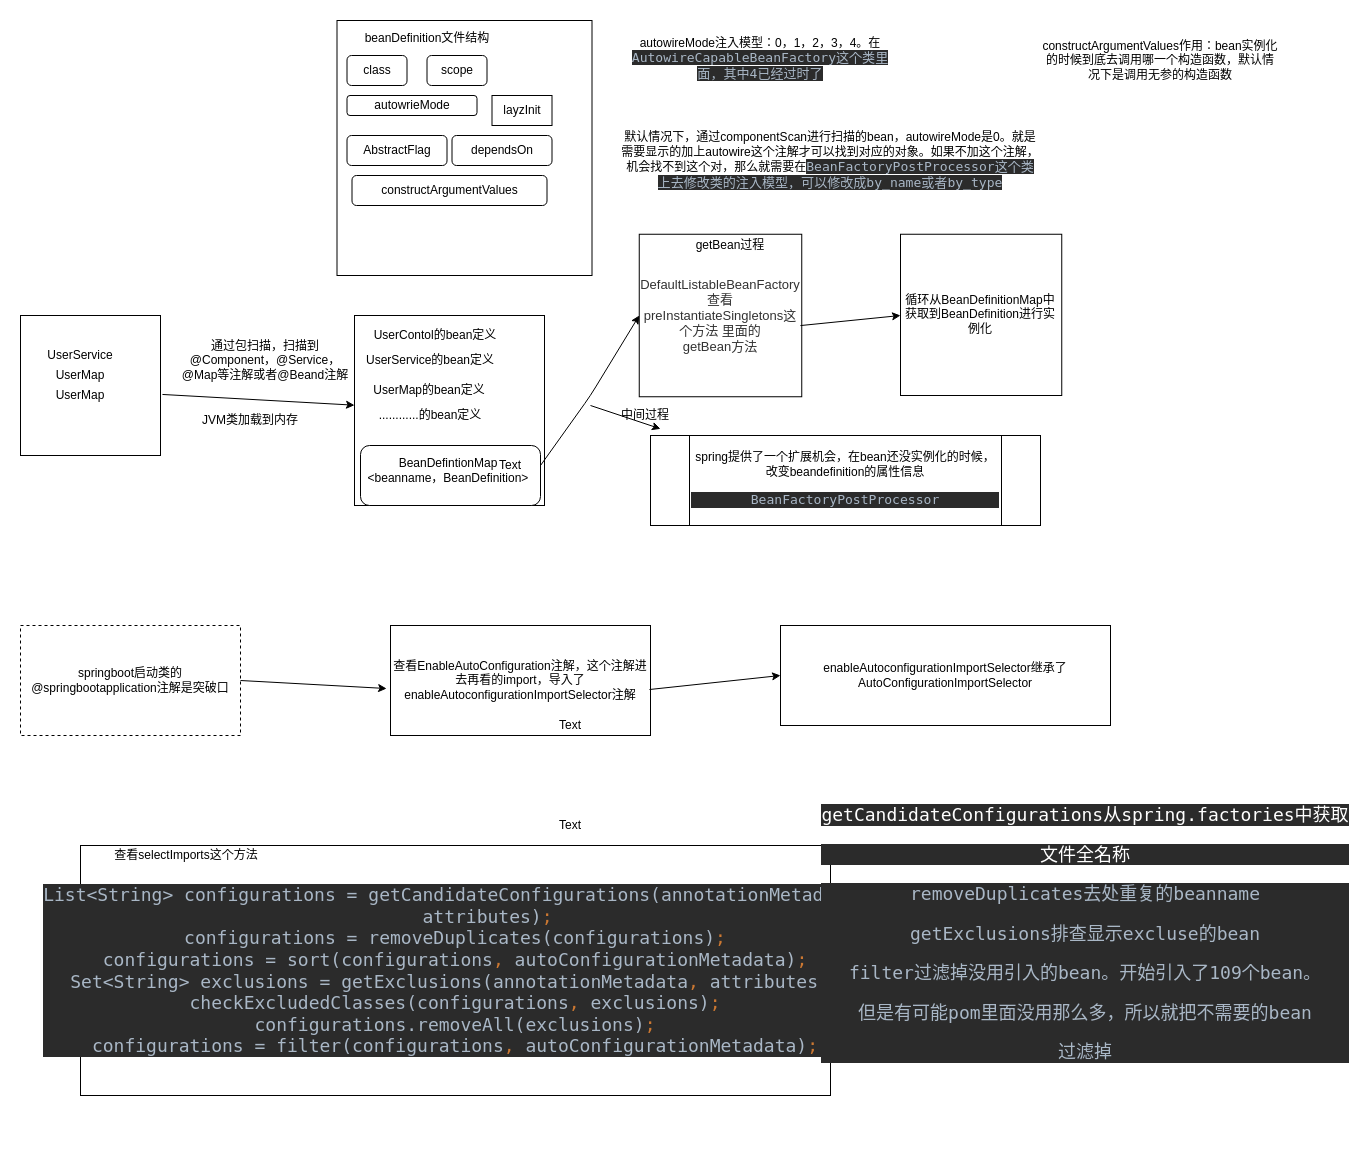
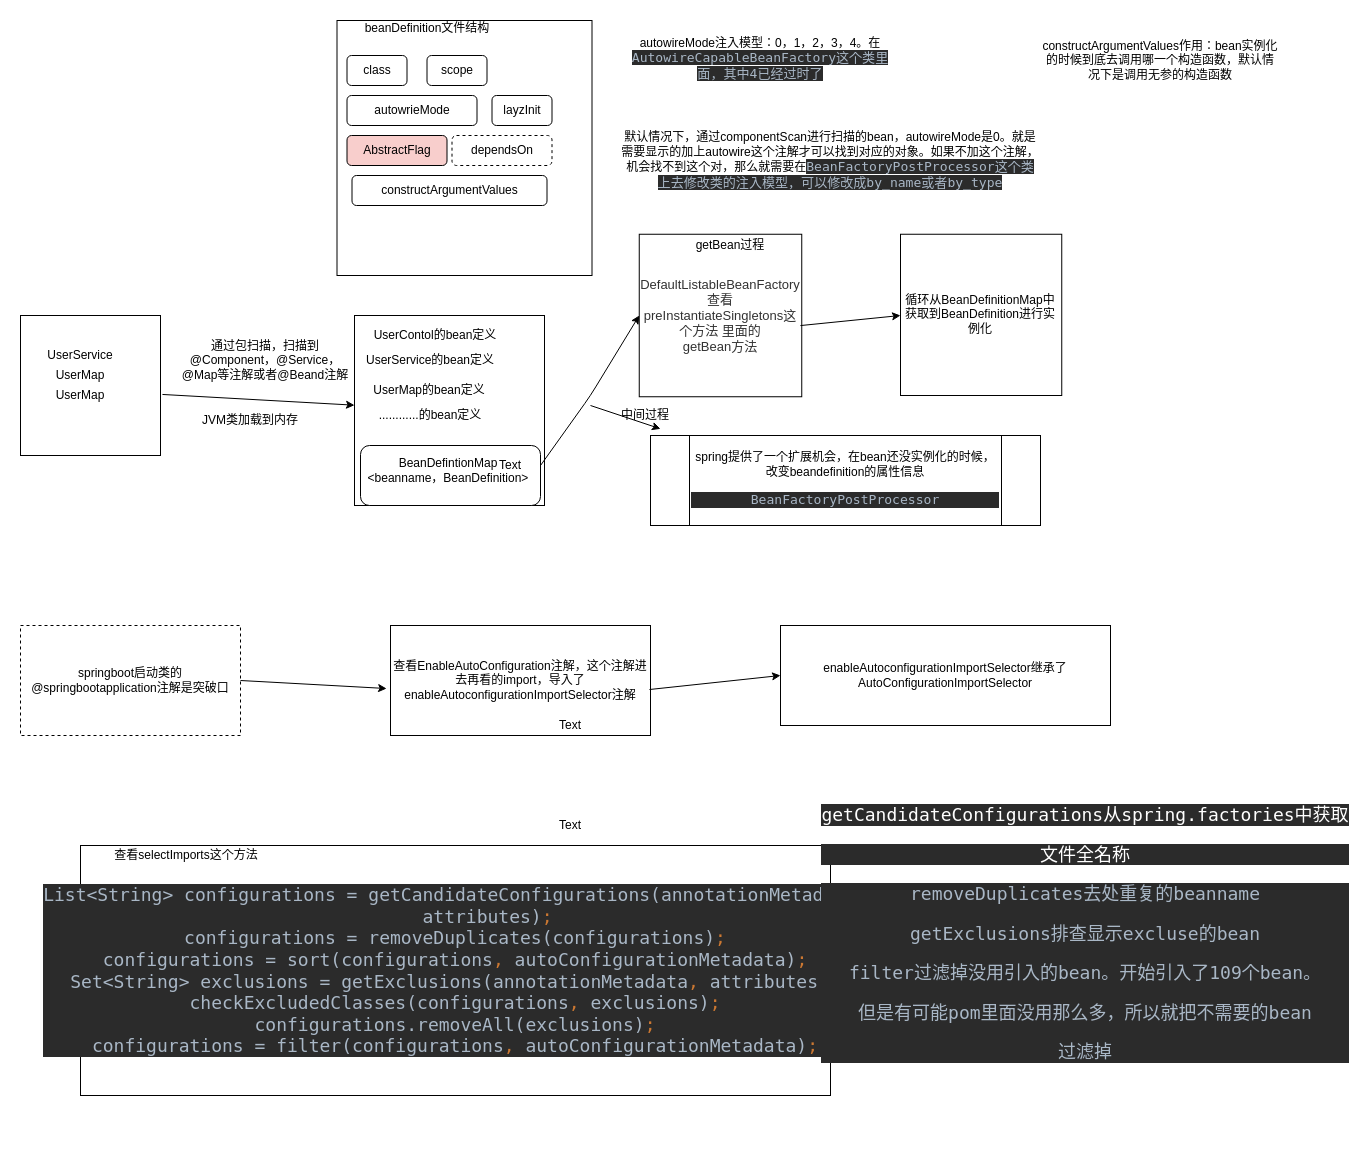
  <mxCell id="0" />
  <mxCell id="1" parent="0" />
  <mxCell id="2" value="" style="whiteSpace=wrap;html=1;aspect=fixed;" parent="1" vertex="1"><mxGeometry x="20" y="315" width="140" height="140" as="geometry" /></mxCell>
  <mxCell id="3" value="UserService" style="text;html=1;strokeColor=none;fillColor=none;align=center;verticalAlign=middle;whiteSpace=wrap;rounded=0;" parent="1" vertex="1"><mxGeometry x="40" y="345" width="80" height="20" as="geometry" /></mxCell>
  <mxCell id="4" value="UserMap" style="text;html=1;strokeColor=none;fillColor=none;align=center;verticalAlign=middle;whiteSpace=wrap;rounded=0;" parent="1" vertex="1"><mxGeometry x="40" y="365" width="80" height="20" as="geometry" /></mxCell>
  <mxCell id="5" value="UserMap" style="text;html=1;strokeColor=none;fillColor=none;align=center;verticalAlign=middle;whiteSpace=wrap;rounded=0;" parent="1" vertex="1"><mxGeometry x="40" y="385" width="80" height="20" as="geometry" /></mxCell>
  <mxCell id="6" value="" style="whiteSpace=wrap;html=1;aspect=fixed;" parent="1" vertex="1"><mxGeometry x="354" y="315" width="190" height="190" as="geometry" /></mxCell>
  <mxCell id="7" value="" style="endArrow=classic;html=1;exitX=1.014;exitY=0.564;exitDx=0;exitDy=0;exitPerimeter=0;" parent="1" source="2" target="6" edge="1"><mxGeometry width="50" height="50" relative="1" as="geometry"><mxPoint x="160" y="435" as="sourcePoint" /><mxPoint x="210" y="385" as="targetPoint" /><Array as="points" /></mxGeometry></mxCell>
  <mxCell id="8" value="通过包扫描，扫描到@Component，@Service，@Map等注解或者@Beand注解" style="text;html=1;strokeColor=none;fillColor=none;align=center;verticalAlign=middle;whiteSpace=wrap;rounded=0;" parent="1" vertex="1"><mxGeometry x="180" y="335" width="170" height="50" as="geometry" /></mxCell>
  <mxCell id="9" value="JVM类加载到内存" style="text;html=1;strokeColor=none;fillColor=none;align=center;verticalAlign=middle;whiteSpace=wrap;rounded=0;" parent="1" vertex="1"><mxGeometry x="180" y="405" width="140" height="30" as="geometry" /></mxCell>
  <mxCell id="10" value="UserContol的bean定义" style="text;html=1;strokeColor=none;fillColor=none;align=center;verticalAlign=middle;whiteSpace=wrap;rounded=0;" parent="1" vertex="1"><mxGeometry x="370" y="325" width="130" height="20" as="geometry" /></mxCell>
  <mxCell id="11" value="UserService的bean定义" style="text;html=1;strokeColor=none;fillColor=none;align=center;verticalAlign=middle;whiteSpace=wrap;rounded=0;" parent="1" vertex="1"><mxGeometry x="360" y="350" width="140" height="20" as="geometry" /></mxCell>
  <mxCell id="12" value="UserMap的bean定义" style="text;html=1;strokeColor=none;fillColor=none;align=center;verticalAlign=middle;whiteSpace=wrap;rounded=0;" parent="1" vertex="1"><mxGeometry x="364" y="380" width="130" height="20" as="geometry" /></mxCell>
  <mxCell id="13" value="............的bean定义" style="text;html=1;strokeColor=none;fillColor=none;align=center;verticalAlign=middle;whiteSpace=wrap;rounded=0;" parent="1" vertex="1"><mxGeometry x="365" y="405" width="130" height="20" as="geometry" /></mxCell>
  <mxCell id="14" value="" style="rounded=1;whiteSpace=wrap;html=1;" parent="1" vertex="1"><mxGeometry x="360" y="445" width="180" height="60" as="geometry" /></mxCell>
  <mxCell id="15" value="BeanDefintionMap&lt;br&gt;&amp;lt;beanname，BeanDefinition&amp;gt;" style="text;html=1;strokeColor=none;fillColor=none;align=center;verticalAlign=middle;whiteSpace=wrap;rounded=0;" parent="1" vertex="1"><mxGeometry x="360" y="455" width="176" height="30" as="geometry" /></mxCell>
  <mxCell id="16" value="" style="whiteSpace=wrap;html=1;aspect=fixed;" parent="1" vertex="1"><mxGeometry x="336.5" y="20" width="255" height="255" as="geometry" /></mxCell>
- <mxCell id="17" value="beanDefinition文件结构" style="text;html=1;strokeColor=none;fillColor=none;align=center;verticalAlign=middle;whiteSpace=wrap;rounded=0;" parent="1" vertex="1"><mxGeometry x="356.5" y="30" width="140" height="15" as="geometry" /></mxCell>
+ <mxCell id="17" value="beanDefinition文件结构" style="text;html=1;strokeColor=none;fillColor=none;align=center;verticalAlign=middle;whiteSpace=wrap;rounded=0;" parent="1" vertex="1"><mxGeometry x="356.5" y="20" width="140" height="15" as="geometry" /></mxCell>
  <mxCell id="18" value="class" style="rounded=1;whiteSpace=wrap;html=1;" parent="1" vertex="1"><mxGeometry x="346.5" y="55" width="60" height="30" as="geometry" /></mxCell>
  <mxCell id="19" value="scope" style="rounded=1;whiteSpace=wrap;html=1;" parent="1" vertex="1"><mxGeometry x="426.5" y="55" width="60" height="30" as="geometry" /></mxCell>
- <mxCell id="20" value="autowrieMode" style="rounded=1;whiteSpace=wrap;html=1;" parent="1" vertex="1"><mxGeometry x="346.5" y="95" width="130" height="20" as="geometry" /></mxCell>
- <mxCell id="21" value="layzInit" style="whiteSpace=wrap;html=1;rounded=0;" parent="1" vertex="1"><mxGeometry x="491.5" y="95" width="60" height="30" as="geometry" /></mxCell>
- <mxCell id="22" value="AbstractFlag" style="rounded=1;whiteSpace=wrap;html=1;" parent="1" vertex="1"><mxGeometry x="346.5" y="135" width="100" height="30" as="geometry" /></mxCell>
- <mxCell id="23" value="dependsOn" style="rounded=1;whiteSpace=wrap;html=1;" parent="1" vertex="1"><mxGeometry x="451.5" y="135" width="100" height="30" as="geometry" /></mxCell>
+ <mxCell id="20" value="autowrieMode" style="rounded=1;whiteSpace=wrap;html=1;" parent="1" vertex="1"><mxGeometry x="346.5" y="95" width="130" height="30" as="geometry" /></mxCell>
+ <mxCell id="21" value="layzInit" style="rounded=1;whiteSpace=wrap;html=1;" parent="1" vertex="1"><mxGeometry x="491.5" y="95" width="60" height="30" as="geometry" /></mxCell>
+ <mxCell id="22" value="AbstractFlag" style="rounded=1;whiteSpace=wrap;html=1;fillColor=#f8cecc;" parent="1" vertex="1"><mxGeometry x="346.5" y="135" width="100" height="30" as="geometry" /></mxCell>
+ <mxCell id="23" value="dependsOn" style="rounded=1;whiteSpace=wrap;html=1;dashed=1;" parent="1" vertex="1"><mxGeometry x="451.5" y="135" width="100" height="30" as="geometry" /></mxCell>
  <mxCell id="24" value="constructArgumentValues" style="rounded=1;whiteSpace=wrap;html=1;" parent="1" vertex="1"><mxGeometry x="351.5" y="175" width="195" height="30" as="geometry" /></mxCell>
  <mxCell id="25" value="" style="whiteSpace=wrap;html=1;aspect=fixed;" parent="1" vertex="1"><mxGeometry x="638.75" y="233.75" width="162.5" height="162.5" as="geometry" /></mxCell>
  <mxCell id="26" value="getBean过程" style="text;html=1;strokeColor=none;fillColor=none;align=center;verticalAlign=middle;whiteSpace=wrap;rounded=0;" parent="1" vertex="1"><mxGeometry x="660" y="235" width="140" height="20" as="geometry" /></mxCell>
  <mxCell id="27" value="Text" style="text;html=1;strokeColor=none;fillColor=none;align=center;verticalAlign=middle;whiteSpace=wrap;rounded=0;" parent="1" vertex="1"><mxGeometry x="490" y="455" width="40" height="20" as="geometry" /></mxCell>
  <mxCell id="28" value="&lt;span style=&quot;color: rgb(50 , 50 , 50) ; font-size: 13px ; background-color: rgba(255 , 255 , 255 , 0.01)&quot;&gt;DefaultListableBeanFactory&lt;br&gt;&lt;/span&gt;&lt;span style=&quot;color: rgb(50 , 50 , 50) ; font-size: 13px ; background-color: rgba(255 , 255 , 255 , 0.01)&quot;&gt;查看preInstantiateSingletons这个方法 里面的&lt;/span&gt;&lt;div style=&quot;resize: none ; outline: 0px ; font-size: 13px ; color: rgb(50 , 50 , 50)&quot;&gt;getBean方法&lt;/div&gt;" style="text;html=1;strokeColor=none;fillColor=none;align=center;verticalAlign=middle;whiteSpace=wrap;rounded=0;" parent="1" vertex="1"><mxGeometry x="660" y="275" width="120" height="80" as="geometry" /></mxCell>
  <mxCell id="29" value="" style="whiteSpace=wrap;html=1;aspect=fixed;" parent="1" vertex="1"><mxGeometry x="900" y="233.75" width="161.25" height="161.25" as="geometry" /></mxCell>
  <mxCell id="30" value="循环从BeanDefinitionMap中获取到BeanDefinition进行实例化" style="text;html=1;strokeColor=none;fillColor=none;align=center;verticalAlign=middle;whiteSpace=wrap;rounded=0;" parent="1" vertex="1"><mxGeometry x="900" y="233.75" width="160" height="161.25" as="geometry" /></mxCell>
  <mxCell id="31" value="" style="endArrow=classic;html=1;entryX=0;entryY=0.5;entryDx=0;entryDy=0;" parent="1" target="25" edge="1"><mxGeometry width="50" height="50" relative="1" as="geometry"><mxPoint x="540" y="465" as="sourcePoint" /><mxPoint x="590" y="415" as="targetPoint" /><Array as="points"><mxPoint x="590" y="395" /></Array></mxGeometry></mxCell>
  <mxCell id="32" value="" style="endArrow=classic;html=1;exitX=0.992;exitY=0.562;exitDx=0;exitDy=0;exitPerimeter=0;" parent="1" source="25" edge="1"><mxGeometry width="50" height="50" relative="1" as="geometry"><mxPoint x="850" y="365" as="sourcePoint" /><mxPoint x="900" y="315" as="targetPoint" /></mxGeometry></mxCell>
  <mxCell id="33" value="" style="shape=process;whiteSpace=wrap;html=1;backgroundOutline=1;" parent="1" vertex="1"><mxGeometry x="650" y="435" width="390" height="90" as="geometry" /></mxCell>
  <mxCell id="34" value="" style="endArrow=classic;html=1;" parent="1" edge="1"><mxGeometry width="50" height="50" relative="1" as="geometry"><mxPoint x="590" y="405" as="sourcePoint" /><mxPoint x="660" y="428.333" as="targetPoint" /></mxGeometry></mxCell>
  <mxCell id="35" value="spring提供了一个扩展机会，在bean还没实例化的时候，改变beandefinition的属性信息&lt;br&gt;&lt;pre style=&quot;background-color: #2b2b2b ; color: #a9b7c6 ; font-family: &amp;#34;jetbrains mono&amp;#34; , monospace ; font-size: 9.8pt&quot;&gt;BeanFactoryPostProcessor&lt;/pre&gt;" style="text;html=1;strokeColor=none;fillColor=none;align=center;verticalAlign=middle;whiteSpace=wrap;rounded=0;" parent="1" vertex="1"><mxGeometry x="690" y="445" width="310" height="80" as="geometry" /></mxCell>
  <mxCell id="36" value="中间过程" style="text;html=1;strokeColor=none;fillColor=none;align=center;verticalAlign=middle;whiteSpace=wrap;rounded=0;" parent="1" vertex="1"><mxGeometry x="570" y="405" width="150" height="20" as="geometry" /></mxCell>
  <mxCell id="37" value="autowireMode注入模型：0，1，2，3，4。在&lt;span style=&quot;background-color: rgb(43 , 43 , 43) ; color: rgb(169 , 183 , 198) ; font-family: &amp;#34;jetbrains mono&amp;#34; , monospace ; font-size: 9.8pt&quot;&gt;AutowireCapableBeanFactory这个类里面，其中4已经过时了&lt;/span&gt;" style="text;html=1;strokeColor=none;fillColor=none;align=center;verticalAlign=middle;whiteSpace=wrap;rounded=0;" parent="1" vertex="1"><mxGeometry x="620" y="20" width="280" height="75" as="geometry" /></mxCell>
  <mxCell id="38" value="默认情况下，通过componentScan进行扫描的bean，autowireMode是0。就是需要显示的加上autowire这个注解才可以找到对应的对象。如果不加这个注解，机会找不到这个对，那么就需要在&lt;span style=&quot;background-color: rgb(43 , 43 , 43) ; color: rgb(169 , 183 , 198) ; font-family: &amp;#34;jetbrains mono&amp;#34; , monospace ; font-size: 9.8pt&quot;&gt;BeanFactoryPostProcessor这个类上去修改类的注入模型，可以修改成by_name或者by_type&lt;/span&gt;" style="text;html=1;strokeColor=none;fillColor=none;align=center;verticalAlign=middle;whiteSpace=wrap;rounded=0;" parent="1" vertex="1"><mxGeometry x="620" y="115" width="420" height="90" as="geometry" /></mxCell>
  <mxCell id="39" value="constructArgumentValues作用：bean实例化的时候到底去调用哪一个构造函数，默认情况下是调用无参的构造函数" style="text;html=1;strokeColor=none;fillColor=none;align=center;verticalAlign=middle;whiteSpace=wrap;rounded=0;" parent="1" vertex="1"><mxGeometry x="1040" y="35" width="240" height="50" as="geometry" /></mxCell>
  <mxCell id="40" value="springboot启动类的@springbootapplication注解是突破口" style="rounded=0;whiteSpace=wrap;html=1;dashed=1;" vertex="1" parent="1"><mxGeometry x="20" y="625" width="220" height="110" as="geometry" /></mxCell>
  <mxCell id="41" value="查看EnableAutoConfiguration注解，这个注解进去再看的import，导入了enableAutoconfigurationImportSelector注解" style="rounded=0;whiteSpace=wrap;html=1;" vertex="1" parent="1"><mxGeometry x="390" y="625" width="260" height="110" as="geometry" /></mxCell>
  <mxCell id="42" value="&lt;span style=&quot;white-space: normal&quot;&gt;enableAutoconfigurationImportSelector继承了AutoConfigurationImportSelector&lt;/span&gt;" style="rounded=0;whiteSpace=wrap;html=1;" vertex="1" parent="1"><mxGeometry x="780" y="625" width="330" height="100" as="geometry" /></mxCell>
  <mxCell id="43" value="" style="endArrow=classic;html=1;entryX=-0.015;entryY=0.573;entryDx=0;entryDy=0;entryPerimeter=0;exitX=1;exitY=0.5;exitDx=0;exitDy=0;" edge="1" parent="1" source="40" target="41"><mxGeometry width="50" height="50" relative="1" as="geometry"><mxPoint x="220" y="725" as="sourcePoint" /><mxPoint x="270" y="675" as="targetPoint" /></mxGeometry></mxCell>
  <mxCell id="44" value="" style="endArrow=classic;html=1;entryX=0;entryY=0.5;entryDx=0;entryDy=0;exitX=0.996;exitY=0.582;exitDx=0;exitDy=0;exitPerimeter=0;" edge="1" parent="1" source="41" target="42"><mxGeometry width="50" height="50" relative="1" as="geometry"><mxPoint x="650" y="725" as="sourcePoint" /><mxPoint x="700" y="675" as="targetPoint" /></mxGeometry></mxCell>
  <mxCell id="45" value="&lt;pre style=&quot;background-color: #2b2b2b ; color: #a9b7c6 ; font-family: &amp;#34;jetbrains mono&amp;#34; , monospace ; font-size: 13.5pt&quot;&gt;List&amp;lt;String&amp;gt; configurations = getCandidateConfigurations(annotationMetadata&lt;span style=&quot;color: #cc7832&quot;&gt;,&lt;br&gt;&lt;/span&gt;&lt;span style=&quot;color: #cc7832&quot;&gt;      &lt;/span&gt;attributes)&lt;span style=&quot;color: #cc7832&quot;&gt;;&lt;br&gt;&lt;/span&gt;configurations = removeDuplicates(configurations)&lt;span style=&quot;color: #cc7832&quot;&gt;;&lt;br&gt;&lt;/span&gt;configurations = sort(configurations&lt;span style=&quot;color: #cc7832&quot;&gt;, &lt;/span&gt;autoConfigurationMetadata)&lt;span style=&quot;color: #cc7832&quot;&gt;;&lt;br&gt;&lt;/span&gt;Set&amp;lt;String&amp;gt; exclusions = getExclusions(annotationMetadata&lt;span style=&quot;color: #cc7832&quot;&gt;, &lt;/span&gt;attributes)&lt;span style=&quot;color: #cc7832&quot;&gt;;&lt;br&gt;&lt;/span&gt;checkExcludedClasses(configurations&lt;span style=&quot;color: #cc7832&quot;&gt;, &lt;/span&gt;exclusions)&lt;span style=&quot;color: #cc7832&quot;&gt;;&lt;br&gt;&lt;/span&gt;configurations.removeAll(exclusions)&lt;span style=&quot;color: #cc7832&quot;&gt;;&lt;br&gt;&lt;/span&gt;configurations = filter(configurations&lt;span style=&quot;color: #cc7832&quot;&gt;, &lt;/span&gt;autoConfigurationMetadata)&lt;span style=&quot;color: #cc7832&quot;&gt;;&lt;/span&gt;&lt;/pre&gt;" style="rounded=0;whiteSpace=wrap;html=1;" vertex="1" parent="1"><mxGeometry x="80" y="845" width="750" height="250" as="geometry" /></mxCell>
  <mxCell id="46" value="查看selectImports这个方法" style="text;html=1;strokeColor=none;fillColor=none;align=center;verticalAlign=middle;whiteSpace=wrap;rounded=0;" vertex="1" parent="1"><mxGeometry x="61" y="845" width="250" height="20" as="geometry" /></mxCell>
  <mxCell id="47" value="Text" style="text;html=1;strokeColor=none;fillColor=none;align=center;verticalAlign=middle;whiteSpace=wrap;rounded=0;" vertex="1" parent="1"><mxGeometry x="550" y="715" width="40" height="20" as="geometry" /></mxCell>
  <mxCell id="48" value="&lt;pre style=&quot;background-color: rgb(43 , 43 , 43) ; font-family: &amp;#34;jetbrains mono&amp;#34; , monospace ; font-size: 13.5pt&quot;&gt;&lt;font color=&quot;#ffffff&quot;&gt;getCandidateConfigurations从spring.factories中获取&lt;/font&gt;&lt;/pre&gt;&lt;pre style=&quot;background-color: rgb(43 , 43 , 43) ; font-family: &amp;#34;jetbrains mono&amp;#34; , monospace ; font-size: 13.5pt&quot;&gt;&lt;font color=&quot;#ffffff&quot;&gt;文件全名称&lt;/font&gt;&lt;/pre&gt;&lt;pre style=&quot;background-color: rgb(43 , 43 , 43) ; color: rgb(169 , 183 , 198) ; font-family: &amp;#34;jetbrains mono&amp;#34; , monospace ; font-size: 13.5pt&quot;&gt;&lt;pre style=&quot;font-family: &amp;#34;jetbrains mono&amp;#34; , monospace ; font-size: 13.5pt&quot;&gt;removeDuplicates去处重复的beanname&lt;/pre&gt;&lt;pre style=&quot;font-family: &amp;#34;jetbrains mono&amp;#34; , monospace ; font-size: 13.5pt&quot;&gt;getExclusions排查显示excluse的bean&lt;/pre&gt;&lt;pre style=&quot;font-family: &amp;#34;jetbrains mono&amp;#34; , monospace ; font-size: 13.5pt&quot;&gt;filter过滤掉没用引入的bean。开始引入了109个bean。&lt;/pre&gt;&lt;pre style=&quot;font-family: &amp;#34;jetbrains mono&amp;#34; , monospace ; font-size: 13.5pt&quot;&gt;但是有可能pom里面没用那么多，所以就把不需要的bean&lt;/pre&gt;&lt;pre style=&quot;font-family: &amp;#34;jetbrains mono&amp;#34; , monospace ; font-size: 13.5pt&quot;&gt;过滤掉&lt;/pre&gt;&lt;/pre&gt;" style="rounded=0;whiteSpace=wrap;html=1;strokeColor=#FFFFFF;" vertex="1" parent="1"><mxGeometry x="850" y="735" width="470" height="395" as="geometry" /></mxCell>
  <mxCell id="49" value="Text" style="text;html=1;strokeColor=none;fillColor=none;align=center;verticalAlign=middle;whiteSpace=wrap;rounded=0;" vertex="1" parent="1"><mxGeometry x="550" y="815" width="40" height="20" as="geometry" /></mxCell>
